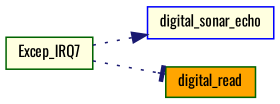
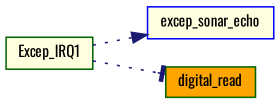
  digraph {
    fontname=Oswald
    rankdir=LR
    node [color=darkgreen fillcolor=lightyellow fontname=Oswald fontsize=10 shape=record style=filled]
    edge [color=midnightblue fontname=Oswald fontsize=10 labelfontname=Helvetica labelfontsize=10 style=dotted]
-   n1 [fontcolor=black height=0.2 label=Excep_IRQ7 width=0.4]
-   n2 [color=blue height=0.2 label=digital_sonar_echo width=0.4]
+   n1 [fontcolor=black height=0.2 label=Excep_IRQ1 width=0.4]
+   n2 [color=blue height=0.2 label=excep_sonar_echo width=0.4]
    n3 [fillcolor=orange height=0.2 label=digital_read width=0.4]
    n1 -> n2 [arrowhead=normal]
    n1 -> n3 [arrowhead=tee]
  }
